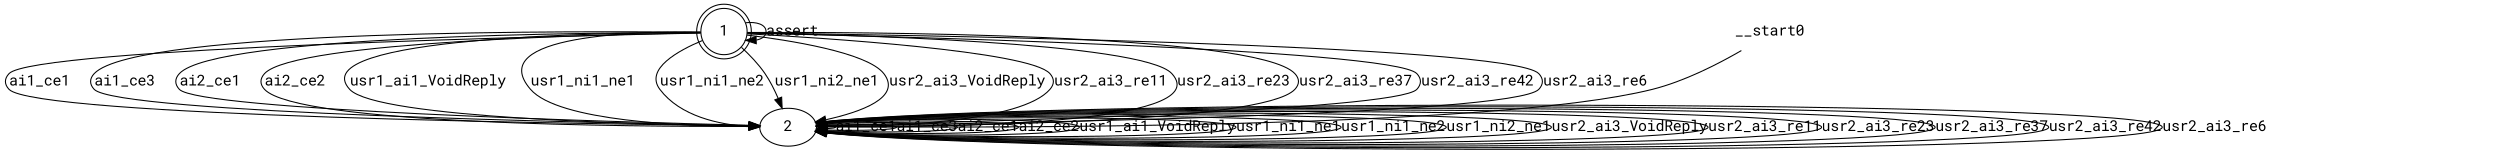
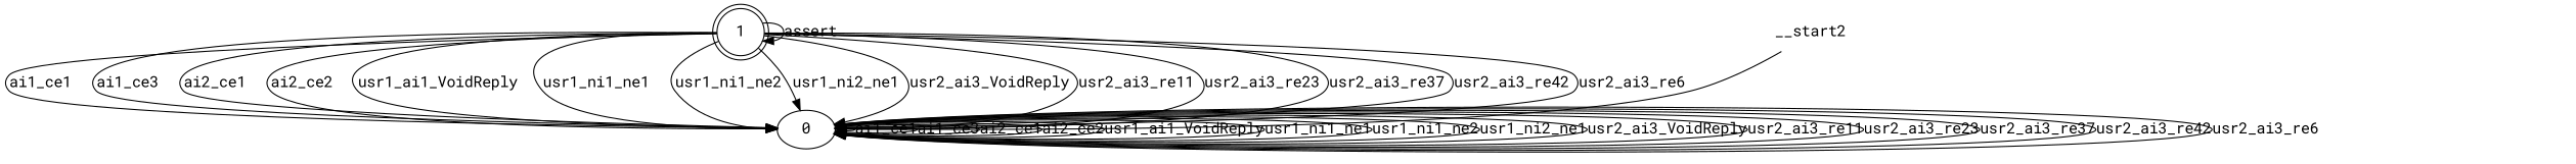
  digraph {
    fontname="Roboto Mono"
    node [fontname="Roboto Mono"]
    edge [fontname="Roboto Mono"]
-   n1 [label=2]
+   n1 [label=0]
    n2 [label=1 shape=doublecircle]
-   __start0 [shape=none]
+   __start0 [shape=none label=__start2]
    n1 -> n1 [label=ai1_ce1]
    n1 -> n1 [label=ai1_ce3]
    n1 -> n1 [label=ai2_ce1]
    n1 -> n1 [label=ai2_ce2]
    n1 -> n1 [label=usr1_ai1_VoidReply]
    n1 -> n1 [label=usr1_ni1_ne1]
    n1 -> n1 [label=usr1_ni1_ne2]
    n1 -> n1 [label=usr1_ni2_ne1]
    n1 -> n1 [label=usr2_ai3_VoidReply]
    n1 -> n1 [label=usr2_ai3_re11]
    n1 -> n1 [label=usr2_ai3_re23]
    n1 -> n1 [label=usr2_ai3_re37]
    n1 -> n1 [label=usr2_ai3_re42]
    n1 -> n1 [label=usr2_ai3_re6]
    n2 -> n1 [label=ai1_ce1]
    n2 -> n1 [label=ai1_ce3]
    n2 -> n1 [label=ai2_ce1]
    n2 -> n1 [label=ai2_ce2]
    n2 -> n1 [label=usr1_ai1_VoidReply]
    n2 -> n1 [label=usr1_ni1_ne1]
    n2 -> n1 [label=usr1_ni1_ne2]
    n2 -> n1 [label=usr1_ni2_ne1]
    n2 -> n1 [label=usr2_ai3_VoidReply]
    n2 -> n1 [label=usr2_ai3_re11]
    n2 -> n1 [label=usr2_ai3_re23]
    n2 -> n1 [label=usr2_ai3_re37]
    n2 -> n1 [label=usr2_ai3_re42]
    n2 -> n1 [label=usr2_ai3_re6]
    n2 -> n2 [label=assert]
    __start0 -> n1
  }
